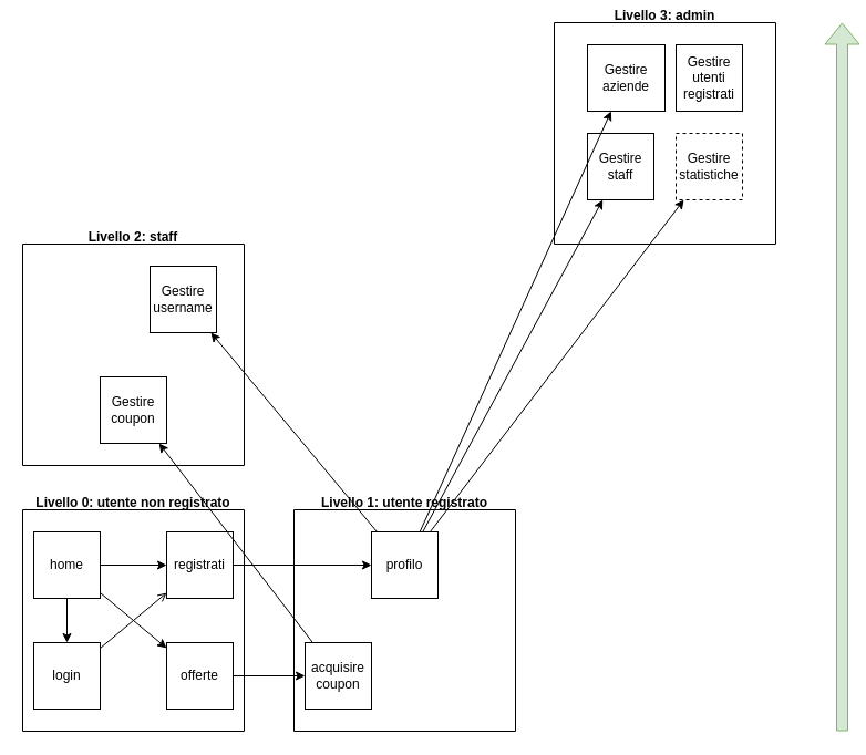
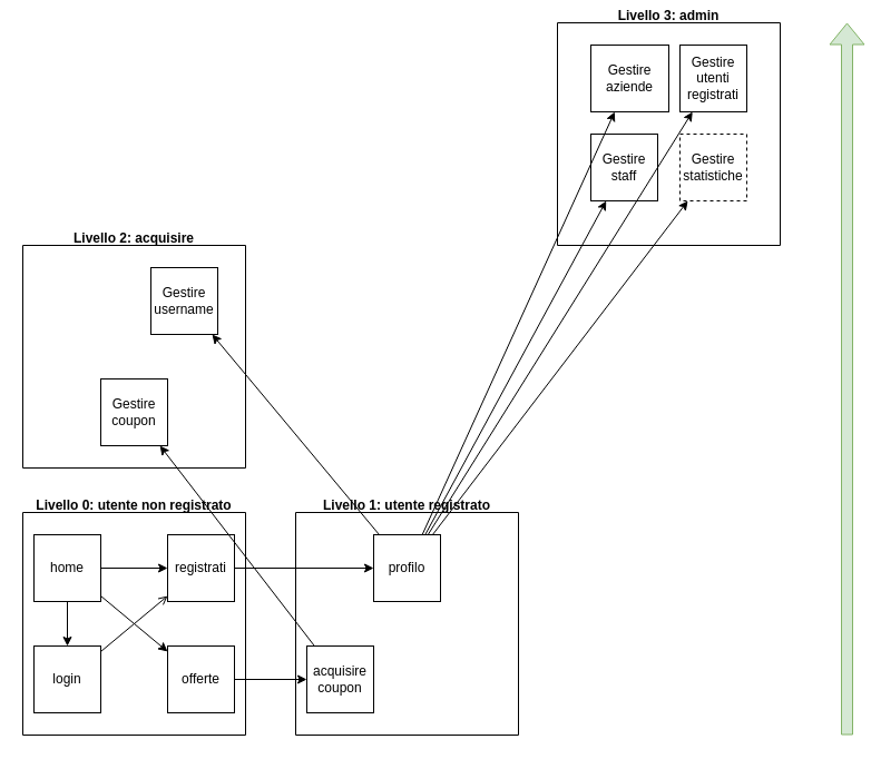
  <mxCell id="0" />
  <mxCell id="1" parent="0" />
  <mxCell id="2" value="Livello 0: utente non registrato&#10;" style="swimlane;startSize=0;" vertex="1" parent="1"><mxGeometry x="20" y="460" width="200" height="200" as="geometry"><mxRectangle x="320" y="330" width="50" height="40" as="alternateBounds" /></mxGeometry></mxCell>
  <mxCell id="3" value="registrati" style="rounded=0;whiteSpace=wrap;html=1;" vertex="1" parent="2"><mxGeometry x="130" y="20" width="60" height="60" as="geometry" /></mxCell>
  <mxCell id="4" value="login" style="rounded=0;whiteSpace=wrap;html=1;" vertex="1" parent="2"><mxGeometry x="10" y="120" width="60" height="60" as="geometry" /></mxCell>
  <mxCell id="5" value="home" style="rounded=0;whiteSpace=wrap;html=1;" vertex="1" parent="2"><mxGeometry x="10" y="20" width="60" height="60" as="geometry" /></mxCell>
  <mxCell id="6" value="" style="endArrow=classic;html=1;rounded=0;" edge="1" parent="2" source="5" target="4"><mxGeometry width="50" height="50" relative="1" as="geometry"><mxPoint x="320" y="290" as="sourcePoint" /><mxPoint x="370" y="240" as="targetPoint" /></mxGeometry></mxCell>
  <mxCell id="7" value="" style="endArrow=open;html=1;rounded=0;" edge="1" parent="2" source="4" target="3"><mxGeometry width="50" height="50" relative="1" as="geometry"><mxPoint x="320" y="290" as="sourcePoint" /><mxPoint x="370" y="240" as="targetPoint" /></mxGeometry></mxCell>
  <mxCell id="8" value="offerte" style="rounded=0;whiteSpace=wrap;html=1;" vertex="1" parent="2"><mxGeometry x="130" y="120" width="60" height="60" as="geometry" /></mxCell>
  <mxCell id="9" value="" style="endArrow=classic;html=1;rounded=0;" edge="1" parent="2" source="5" target="8"><mxGeometry width="50" height="50" relative="1" as="geometry"><mxPoint x="320" y="290" as="sourcePoint" /><mxPoint x="370" y="240" as="targetPoint" /></mxGeometry></mxCell>
  <mxCell id="10" value="" style="endArrow=classic;html=1;rounded=0;" edge="1" parent="2" source="5" target="3"><mxGeometry width="50" height="50" relative="1" as="geometry"><mxPoint x="320" y="290" as="sourcePoint" /><mxPoint x="370" y="240" as="targetPoint" /></mxGeometry></mxCell>
  <mxCell id="11" value="Livello 1: utente registrato&#10;" style="swimlane;startSize=0;" vertex="1" parent="1"><mxGeometry x="265" y="460" width="200" height="200" as="geometry" /></mxCell>
  <mxCell id="12" value="profilo" style="rounded=0;whiteSpace=wrap;html=1;" vertex="1" parent="11"><mxGeometry x="70" y="20" width="60" height="60" as="geometry" /></mxCell>
  <mxCell id="13" value="acquisire coupon" style="rounded=0;whiteSpace=wrap;html=1;" vertex="1" parent="11"><mxGeometry x="10" y="120" width="60" height="60" as="geometry" /></mxCell>
- <mxCell id="14" value="Livello 2: staff&#10;" style="swimlane;startSize=0;" vertex="1" parent="1"><mxGeometry x="20" y="220" width="200" height="200" as="geometry" /></mxCell>
+ <mxCell id="14" value="Livello 2: acquisire&#10;" style="swimlane;startSize=0;" vertex="1" parent="1"><mxGeometry x="20" y="220" width="200" height="200" as="geometry" /></mxCell>
  <mxCell id="15" value="Gestire coupon" style="rounded=0;whiteSpace=wrap;html=1;" vertex="1" parent="14"><mxGeometry x="70" y="120" width="60" height="60" as="geometry" /></mxCell>
  <mxCell id="16" value="Gestire username" style="rounded=0;whiteSpace=wrap;html=1;" vertex="1" parent="14"><mxGeometry x="115" y="20" width="60" height="60" as="geometry" /></mxCell>
  <mxCell id="17" value="Livello 3: admin&#10;" style="swimlane;startSize=0;" vertex="1" parent="1"><mxGeometry x="500" y="20" width="200" height="200" as="geometry" /></mxCell>
  <mxCell id="18" value="Gestire aziende" style="rounded=0;whiteSpace=wrap;html=1;" vertex="1" parent="17"><mxGeometry x="30" y="20" width="70" height="60" as="geometry" /></mxCell>
  <mxCell id="19" value="Gestire utenti registrati" style="rounded=0;whiteSpace=wrap;html=1;" vertex="1" parent="17"><mxGeometry x="110" y="20" width="60" height="60" as="geometry" /></mxCell>
  <mxCell id="20" value="Gestire staff" style="rounded=0;whiteSpace=wrap;html=1;" vertex="1" parent="17"><mxGeometry x="30" y="100" width="60" height="60" as="geometry" /></mxCell>
  <mxCell id="21" value="Gestire statistiche" style="rounded=0;whiteSpace=wrap;html=1;dashed=1;" vertex="1" parent="17"><mxGeometry x="110" y="100" width="60" height="60" as="geometry" /></mxCell>
  <mxCell id="22" value="" style="endArrow=classic;html=1;rounded=0;" edge="1" parent="1" source="3" target="12"><mxGeometry width="50" height="50" relative="1" as="geometry"><mxPoint x="340" y="750" as="sourcePoint" /><mxPoint x="320" y="580" as="targetPoint" /></mxGeometry></mxCell>
  <mxCell id="23" value="" style="endArrow=classic;html=1;rounded=0;" edge="1" parent="1" source="8" target="13"><mxGeometry width="50" height="50" relative="1" as="geometry"><mxPoint x="340" y="750" as="sourcePoint" /><mxPoint x="390" y="700" as="targetPoint" /></mxGeometry></mxCell>
  <mxCell id="24" value="" style="endArrow=classic;html=1;rounded=0;" edge="1" parent="1" source="13" target="15"><mxGeometry width="50" height="50" relative="1" as="geometry"><mxPoint x="340" y="390" as="sourcePoint" /><mxPoint x="390" y="340" as="targetPoint" /></mxGeometry></mxCell>
  <mxCell id="25" value="" style="endArrow=classic;html=1;rounded=0;" edge="1" parent="1" source="12" target="16"><mxGeometry width="50" height="50" relative="1" as="geometry"><mxPoint x="340" y="390" as="sourcePoint" /><mxPoint x="390" y="340" as="targetPoint" /></mxGeometry></mxCell>
  <mxCell id="26" value="" style="endArrow=classic;html=1;rounded=0;" edge="1" parent="1" source="12" target="18"><mxGeometry width="50" height="50" relative="1" as="geometry"><mxPoint x="340" y="390" as="sourcePoint" /><mxPoint x="390" y="340" as="targetPoint" /></mxGeometry></mxCell>
+ <mxCell id="27" value="" style="endArrow=classic;html=1;rounded=0;" edge="1" parent="1" source="12" target="19"><mxGeometry width="50" height="50" relative="1" as="geometry"><mxPoint x="340" y="390" as="sourcePoint" /><mxPoint x="390" y="340" as="targetPoint" /></mxGeometry></mxCell>
  <mxCell id="28" value="" style="endArrow=classic;html=1;rounded=0;" edge="1" parent="1" source="12" target="20"><mxGeometry width="50" height="50" relative="1" as="geometry"><mxPoint x="340" y="390" as="sourcePoint" /><mxPoint x="390" y="340" as="targetPoint" /></mxGeometry></mxCell>
  <mxCell id="29" value="" style="endArrow=classic;html=1;rounded=0;" edge="1" parent="1" source="12" target="21"><mxGeometry width="50" height="50" relative="1" as="geometry"><mxPoint x="340" y="390" as="sourcePoint" /><mxPoint x="390" y="340" as="targetPoint" /></mxGeometry></mxCell>
  <mxCell id="30" value="" style="shape=flexArrow;endArrow=classic;html=1;rounded=0;fillColor=#d5e8d4;strokeColor=#82b366;" edge="1" parent="1"><mxGeometry width="50" height="50" relative="1" as="geometry"><mxPoint x="760" y="660" as="sourcePoint" /><mxPoint x="760" y="20" as="targetPoint" /></mxGeometry></mxCell>
